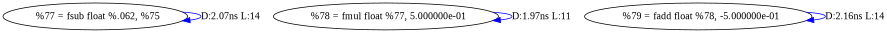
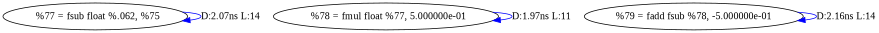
  digraph {
    fontname="Liberation Serif"
    node [fontname="Liberation Serif"]
    edge [color=blue fontname="Liberation Serif"]
    n1 [label="  %77 = fsub float %.062, %75"]
    n2 [label="  %78 = fmul float %77, 5.000000e-01"]
-   n3 [label="  %79 = fadd float %78, -5.000000e-01"]
+   n3 [label="%79 = fadd fsub %78, -5.000000e-01"]
    n1 -> n1 [label="D:2.07ns L:14"]
    n2 -> n2 [label="D:1.97ns L:11"]
    n3 -> n3 [label="D:2.16ns L:14"]
  }
